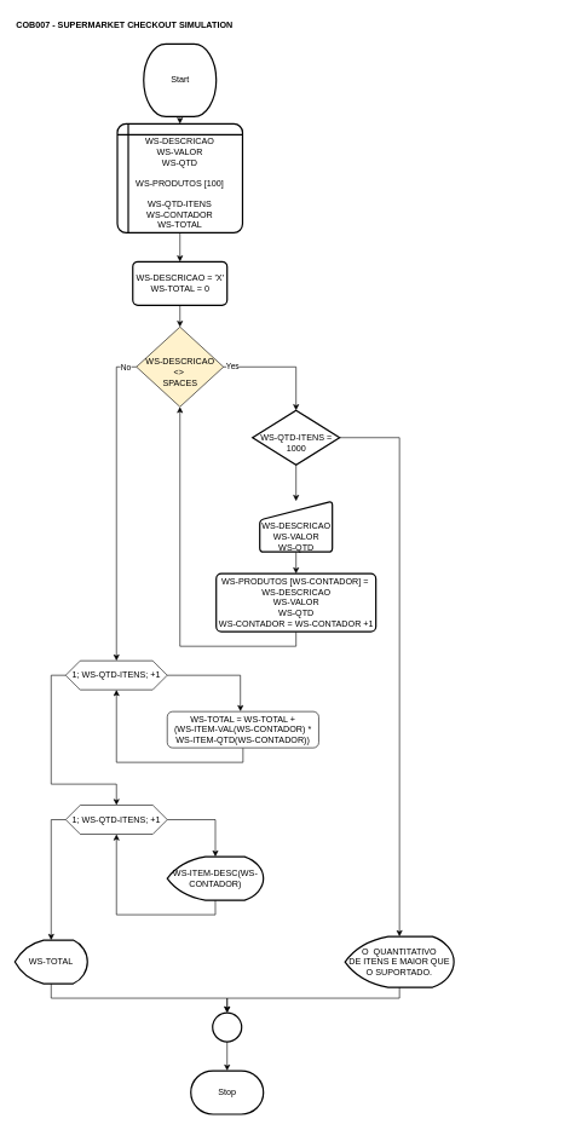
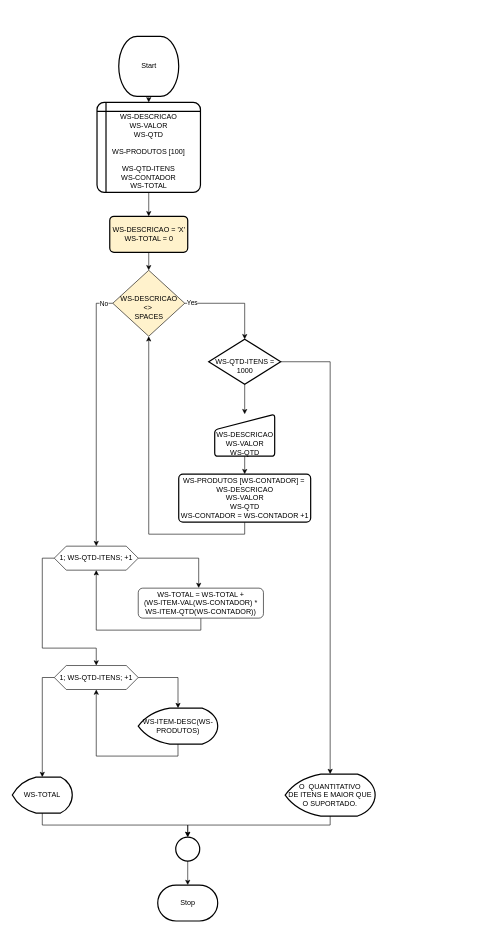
  <mxCell id="0" />
  <mxCell id="1" parent="0" />
- <mxCell id="2" value="COB007 - SUPERMARKET CHECKOUT SIMULATION" style="text;html=1;align=left;verticalAlign=middle;whiteSpace=wrap;rounded=0;fontStyle=1" parent="1" vertex="1"><mxGeometry x="20" y="20" width="760" height="30" as="geometry" /></mxCell>
  <mxCell id="3" style="edgeStyle=orthogonalEdgeStyle;rounded=0;orthogonalLoop=1;jettySize=auto;html=1;exitX=0.5;exitY=1;exitDx=0;exitDy=0;exitPerimeter=0;entryX=0.5;entryY=0;entryDx=0;entryDy=0;" parent="1" source="4" target="5" edge="1"><mxGeometry relative="1" as="geometry" /></mxCell>
  <mxCell id="4" value="Start" style="strokeWidth=2;html=1;shape=mxgraph.flowchart.terminator;whiteSpace=wrap;" parent="1" vertex="1"><mxGeometry x="197.5" y="60" width="100" height="100" as="geometry" /></mxCell>
  <mxCell id="5" value="&lt;div&gt;&lt;br&gt;&lt;/div&gt;WS-DESCRICAO&lt;div&gt;WS-VALOR&lt;/div&gt;&lt;div&gt;WS-QTD&lt;/div&gt;&lt;div&gt;&lt;br&gt;&lt;/div&gt;&lt;div&gt;WS-PRODUTOS [100]&lt;/div&gt;&lt;div&gt;&lt;br&gt;&lt;/div&gt;&lt;div&gt;WS-QTD-ITENS&lt;/div&gt;&lt;div&gt;WS-CONTADOR&lt;/div&gt;&lt;div&gt;WS-TOTAL&lt;/div&gt;" style="shape=internalStorage;whiteSpace=wrap;html=1;dx=15;dy=15;rounded=1;arcSize=8;strokeWidth=2;" parent="1" vertex="1"><mxGeometry x="161.25" y="170" width="172.5" height="150" as="geometry" /></mxCell>
  <mxCell id="6" value="" style="edgeStyle=orthogonalEdgeStyle;rounded=0;orthogonalLoop=1;jettySize=auto;html=1;exitX=0.5;exitY=1;exitDx=0;exitDy=0;entryX=0.5;entryY=0;entryDx=0;entryDy=0;" edge="1" parent="1" source="5" target="8"><mxGeometry relative="1" as="geometry"><mxPoint x="248" y="550" as="targetPoint" /><mxPoint x="248" y="320" as="sourcePoint" /></mxGeometry></mxCell>
  <mxCell id="7" style="edgeStyle=orthogonalEdgeStyle;rounded=0;orthogonalLoop=1;jettySize=auto;html=1;exitX=0.5;exitY=1;exitDx=0;exitDy=0;entryX=0.5;entryY=0;entryDx=0;entryDy=0;" edge="1" parent="1" source="8" target="12"><mxGeometry relative="1" as="geometry" /></mxCell>
- <mxCell id="8" value="WS-DESCRICAO = 'X'&lt;div&gt;WS-TOTAL = 0&lt;/div&gt;" style="rounded=1;whiteSpace=wrap;html=1;absoluteArcSize=1;arcSize=14;strokeWidth=2;" vertex="1" parent="1"><mxGeometry x="182.5" y="360" width="130" height="60" as="geometry" /></mxCell>
+ <mxCell id="8" value="WS-DESCRICAO = 'X'&lt;div&gt;WS-TOTAL = 0&lt;/div&gt;" style="rounded=1;whiteSpace=wrap;html=1;absoluteArcSize=1;arcSize=14;strokeWidth=2;fillColor=#fff2cc;" vertex="1" parent="1"><mxGeometry x="182.5" y="360" width="130" height="60" as="geometry" /></mxCell>
  <mxCell id="9" value="Stop" style="strokeWidth=2;html=1;shape=mxgraph.flowchart.terminator;whiteSpace=wrap;" vertex="1" parent="1"><mxGeometry x="262.5" y="1475" width="100" height="60" as="geometry" /></mxCell>
  <mxCell id="10" style="edgeStyle=orthogonalEdgeStyle;rounded=0;orthogonalLoop=1;jettySize=auto;html=1;exitX=0;exitY=0.5;exitDx=0;exitDy=0;entryX=0.5;entryY=0;entryDx=0;entryDy=0;" edge="1" parent="1" source="12" target="23"><mxGeometry relative="1" as="geometry" /></mxCell>
  <mxCell id="11" value="No" style="edgeLabel;html=1;align=center;verticalAlign=middle;resizable=0;points=[];" vertex="1" connectable="0" parent="10"><mxGeometry x="-0.962" y="1" relative="1" as="geometry"><mxPoint x="-7" y="-1" as="offset" /></mxGeometry></mxCell>
  <mxCell id="12" value="&lt;div&gt;&lt;font&gt;&lt;br&gt;&lt;/font&gt;&lt;/div&gt;&lt;font&gt;WS-DESCRICAO&lt;/font&gt;&lt;div&gt;&lt;font&gt;&amp;lt;&amp;gt;&amp;nbsp;&lt;/font&gt;&lt;/div&gt;&lt;div&gt;&lt;font&gt;SPACES&lt;/font&gt;&lt;/div&gt;" style="rhombus;whiteSpace=wrap;html=1;fillColor=#fff2cc;" vertex="1" parent="1"><mxGeometry x="187.5" y="450" width="120" height="110" as="geometry" /></mxCell>
  <mxCell id="13" style="edgeStyle=orthogonalEdgeStyle;rounded=0;orthogonalLoop=1;jettySize=auto;html=1;exitX=0.5;exitY=1;exitDx=0;exitDy=0;entryX=0.5;entryY=0;entryDx=0;entryDy=0;" edge="1" parent="1" source="14" target="22"><mxGeometry relative="1" as="geometry" /></mxCell>
  <mxCell id="14" value="&lt;div&gt;&lt;br&gt;&lt;/div&gt;&lt;div&gt;&lt;br&gt;&lt;/div&gt;WS-DESCRICAO&lt;div&gt;WS-VALOR&lt;/div&gt;&lt;div&gt;WS-QTD&lt;/div&gt;" style="html=1;strokeWidth=2;shape=manualInput;whiteSpace=wrap;rounded=1;size=26;arcSize=11;" vertex="1" parent="1"><mxGeometry x="357.5" y="690" width="100" height="70" as="geometry" /></mxCell>
  <mxCell id="15" style="edgeStyle=orthogonalEdgeStyle;rounded=0;orthogonalLoop=1;jettySize=auto;html=1;exitX=0.5;exitY=1;exitDx=0;exitDy=0;exitPerimeter=0;" edge="1" parent="1" source="16" target="14"><mxGeometry relative="1" as="geometry" /></mxCell>
  <mxCell id="16" value="&lt;div&gt;&lt;br&gt;&lt;/div&gt;&lt;div&gt;&lt;span style=&quot;background-color: transparent; color: light-dark(rgb(0, 0, 0), rgb(255, 255, 255));&quot;&gt;WS-QTD-ITENS =&lt;/span&gt;&lt;/div&gt;&lt;div&gt;1000&lt;/div&gt;" style="strokeWidth=2;html=1;shape=mxgraph.flowchart.decision;whiteSpace=wrap;" vertex="1" parent="1"><mxGeometry x="347.5" y="565" width="120" height="75" as="geometry" /></mxCell>
  <mxCell id="17" style="edgeStyle=orthogonalEdgeStyle;rounded=0;orthogonalLoop=1;jettySize=auto;html=1;exitX=1;exitY=0.5;exitDx=0;exitDy=0;entryX=0.5;entryY=0;entryDx=0;entryDy=0;entryPerimeter=0;" edge="1" parent="1" source="12" target="16"><mxGeometry relative="1" as="geometry" /></mxCell>
  <mxCell id="18" value="Yes" style="edgeLabel;html=1;align=center;verticalAlign=middle;resizable=0;points=[];" vertex="1" connectable="0" parent="17"><mxGeometry x="-0.544" y="1" relative="1" as="geometry"><mxPoint x="-24" as="offset" /></mxGeometry></mxCell>
  <mxCell id="19" value="&lt;div&gt;&lt;span style=&quot;background-color: transparent; color: light-dark(rgb(0, 0, 0), rgb(255, 255, 255));&quot;&gt;O&amp;nbsp; QUANTITA&lt;/span&gt;&lt;span style=&quot;background-color: transparent; color: light-dark(rgb(0, 0, 0), rgb(255, 255, 255));&quot;&gt;TIVO&lt;/span&gt;&lt;/div&gt;&lt;div&gt;&lt;span style=&quot;background-color: transparent; color: light-dark(rgb(0, 0, 0), rgb(255, 255, 255));&quot;&gt;DE ITENS E MAIOR QUE O&amp;nbsp;&lt;/span&gt;&lt;span style=&quot;background-color: transparent; color: light-dark(rgb(0, 0, 0), rgb(255, 255, 255));&quot;&gt;SUPORTADO.&lt;/span&gt;&lt;/div&gt;" style="strokeWidth=2;html=1;shape=mxgraph.flowchart.display;whiteSpace=wrap;" vertex="1" parent="1"><mxGeometry x="475" y="1290" width="150" height="70" as="geometry" /></mxCell>
  <mxCell id="20" style="edgeStyle=orthogonalEdgeStyle;rounded=0;orthogonalLoop=1;jettySize=auto;html=1;exitX=1;exitY=0.5;exitDx=0;exitDy=0;exitPerimeter=0;entryX=0.5;entryY=0;entryDx=0;entryDy=0;entryPerimeter=0;" edge="1" parent="1" source="16" target="19"><mxGeometry relative="1" as="geometry" /></mxCell>
  <mxCell id="21" style="edgeStyle=orthogonalEdgeStyle;rounded=0;orthogonalLoop=1;jettySize=auto;html=1;exitX=0.5;exitY=1;exitDx=0;exitDy=0;entryX=0.5;entryY=1;entryDx=0;entryDy=0;" edge="1" parent="1" source="22" target="12"><mxGeometry relative="1" as="geometry" /></mxCell>
  <mxCell id="22" value="&lt;div&gt;WS-PRODUTOS [WS-CONTADOR] =&amp;nbsp;&lt;/div&gt;WS-DESCRICAO&lt;div&gt;WS-VALOR&lt;/div&gt;&lt;div&gt;WS-QTD&lt;/div&gt;&lt;div&gt;WS-CONTADOR =&amp;nbsp;&lt;span style=&quot;background-color: transparent; color: light-dark(rgb(0, 0, 0), rgb(255, 255, 255));&quot;&gt;WS-CONTADOR +1&lt;/span&gt;&lt;/div&gt;" style="rounded=1;whiteSpace=wrap;html=1;absoluteArcSize=1;arcSize=14;strokeWidth=2;" vertex="1" parent="1"><mxGeometry x="297.5" y="790" width="220" height="80" as="geometry" /></mxCell>
  <mxCell id="23" value="1; WS-QTD-ITENS; +1" style="shape=hexagon;perimeter=hexagonPerimeter2;whiteSpace=wrap;html=1;fixedSize=1;" vertex="1" parent="1"><mxGeometry x="90" y="910" width="140" height="40" as="geometry" /></mxCell>
  <mxCell id="24" style="edgeStyle=orthogonalEdgeStyle;rounded=0;orthogonalLoop=1;jettySize=auto;html=1;exitX=0.5;exitY=1;exitDx=0;exitDy=0;entryX=0.5;entryY=1;entryDx=0;entryDy=0;" edge="1" parent="1" source="25" target="23"><mxGeometry relative="1" as="geometry" /></mxCell>
  <mxCell id="25" value="&lt;div&gt;WS-TOTAL = WS-TOTAL +&lt;/div&gt;&lt;div&gt;&lt;span style=&quot;background-color: transparent; color: light-dark(rgb(0, 0, 0), rgb(255, 255, 255));&quot;&gt;(WS-ITEM-VAL(WS-CONTADOR) *&lt;/span&gt;&lt;/div&gt;&lt;div&gt;WS-ITEM-QTD(WS-CONTADOR))&lt;/div&gt;" style="rounded=1;whiteSpace=wrap;html=1;" vertex="1" parent="1"><mxGeometry x="230" y="980" width="208.75" height="50" as="geometry" /></mxCell>
  <mxCell id="26" style="edgeStyle=orthogonalEdgeStyle;rounded=0;orthogonalLoop=1;jettySize=auto;html=1;exitX=1;exitY=0.5;exitDx=0;exitDy=0;entryX=0.483;entryY=-0.005;entryDx=0;entryDy=0;entryPerimeter=0;" edge="1" parent="1" source="23" target="25"><mxGeometry relative="1" as="geometry" /></mxCell>
  <mxCell id="27" style="edgeStyle=orthogonalEdgeStyle;rounded=0;orthogonalLoop=1;jettySize=auto;html=1;exitX=1;exitY=0.5;exitDx=0;exitDy=0;" edge="1" parent="1" source="28" target="31"><mxGeometry relative="1" as="geometry" /></mxCell>
  <mxCell id="28" value="1; WS-QTD-ITENS; +1" style="shape=hexagon;perimeter=hexagonPerimeter2;whiteSpace=wrap;html=1;fixedSize=1;" vertex="1" parent="1"><mxGeometry x="90" y="1109" width="140" height="40" as="geometry" /></mxCell>
  <mxCell id="29" style="edgeStyle=orthogonalEdgeStyle;rounded=0;orthogonalLoop=1;jettySize=auto;html=1;exitX=0;exitY=0.5;exitDx=0;exitDy=0;entryX=0.5;entryY=0;entryDx=0;entryDy=0;" edge="1" parent="1" source="23" target="28"><mxGeometry relative="1" as="geometry"><mxPoint x="120" y="1070" as="targetPoint" /><Array as="points"><mxPoint x="70" y="930" /><mxPoint x="70" y="1080" /><mxPoint x="160" y="1080" /></Array></mxGeometry></mxCell>
  <mxCell id="30" style="edgeStyle=orthogonalEdgeStyle;rounded=0;orthogonalLoop=1;jettySize=auto;html=1;exitX=0.5;exitY=1;exitDx=0;exitDy=0;exitPerimeter=0;" edge="1" parent="1" source="31" target="28"><mxGeometry relative="1" as="geometry" /></mxCell>
- <mxCell id="31" value="WS-ITEM-DESC(WS-CONTADOR)" style="strokeWidth=2;html=1;shape=mxgraph.flowchart.display;whiteSpace=wrap;" vertex="1" parent="1"><mxGeometry x="230" y="1180" width="132.5" height="60" as="geometry" /></mxCell>
+ <mxCell id="31" value="WS-ITEM-DESC(WS-PRODUTOS)" style="strokeWidth=2;html=1;shape=mxgraph.flowchart.display;whiteSpace=wrap;" vertex="1" parent="1"><mxGeometry x="230" y="1180" width="132.5" height="60" as="geometry" /></mxCell>
  <mxCell id="32" value="WS-TOTAL" style="strokeWidth=2;html=1;shape=mxgraph.flowchart.display;whiteSpace=wrap;" vertex="1" parent="1"><mxGeometry x="20" y="1295" width="100" height="60" as="geometry" /></mxCell>
  <mxCell id="33" value="" style="strokeWidth=2;html=1;shape=mxgraph.flowchart.start_2;whiteSpace=wrap;" vertex="1" parent="1"><mxGeometry x="292.5" y="1395" width="40" height="40" as="geometry" /></mxCell>
  <mxCell id="34" style="edgeStyle=orthogonalEdgeStyle;rounded=0;orthogonalLoop=1;jettySize=auto;html=1;exitX=0.5;exitY=1;exitDx=0;exitDy=0;exitPerimeter=0;entryX=0.5;entryY=0;entryDx=0;entryDy=0;entryPerimeter=0;" edge="1" parent="1" source="33" target="9"><mxGeometry relative="1" as="geometry" /></mxCell>
  <mxCell id="35" style="edgeStyle=orthogonalEdgeStyle;rounded=0;orthogonalLoop=1;jettySize=auto;html=1;exitX=0.5;exitY=1;exitDx=0;exitDy=0;exitPerimeter=0;entryX=0.5;entryY=0;entryDx=0;entryDy=0;entryPerimeter=0;" edge="1" parent="1" source="32" target="33"><mxGeometry relative="1" as="geometry"><mxPoint x="70" y="1355" as="sourcePoint" /></mxGeometry></mxCell>
  <mxCell id="36" style="edgeStyle=orthogonalEdgeStyle;rounded=0;orthogonalLoop=1;jettySize=auto;html=1;exitX=0;exitY=0.5;exitDx=0;exitDy=0;entryX=0.5;entryY=0;entryDx=0;entryDy=0;entryPerimeter=0;" edge="1" parent="1" source="28" target="32"><mxGeometry relative="1" as="geometry"><mxPoint x="70" y="1320" as="targetPoint" /></mxGeometry></mxCell>
  <mxCell id="37" style="edgeStyle=orthogonalEdgeStyle;rounded=0;orthogonalLoop=1;jettySize=auto;html=1;exitX=0.5;exitY=1;exitDx=0;exitDy=0;exitPerimeter=0;entryX=0.5;entryY=0;entryDx=0;entryDy=0;entryPerimeter=0;" edge="1" parent="1" source="19" target="33"><mxGeometry relative="1" as="geometry"><Array as="points"><mxPoint x="550" y="1375" /><mxPoint x="313" y="1375" /></Array></mxGeometry></mxCell>
